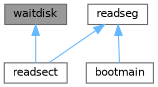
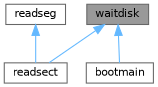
  digraph {
    rankdir=TB
    node [color=grey40 fillcolor=white fontname=Helvetica fontsize=10 shape=box style=filled]
    edge [color=steelblue1 dir=back fontname=Helvetica fontsize=10 labelfontname=Helvetica labelfontsize=10 style=solid]
    n1 [color=gray40 fillcolor=grey60 fontcolor=black height=0.2 label=waitdisk width=0.4]
    n2 [height=0.2 label=readsect width=0.4]
    n3 [height=0.2 label=readseg width=0.4]
    n4 [height=0.2 label=bootmain width=0.4]
    n1 -> n2
    n3 -> n2
-   n3 -> n4
+   n1 -> n4
  }
